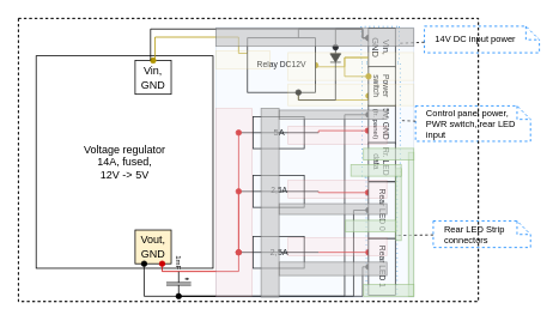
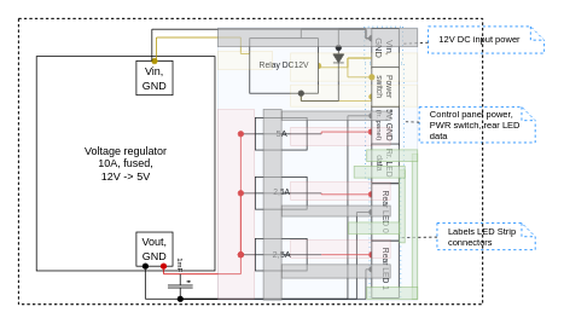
  <mxCell id="0" />
  <mxCell id="1" value="Labels" style="" parent="0" />
  <mxCell id="2" value="" style="shape=rect;dashed=1;strokeColor=#0079D6;fillColor=none;fontSize=14;fontColor=#0078D7;align=center;html=1;dashPattern=1 4;rotation=90;" parent="1" vertex="1"><mxGeometry x="358.64" y="244.22" width="131.22" height="34.25" as="geometry" /></mxCell>
  <mxCell id="3" value="" style="edgeStyle=none;endArrow=none;dashed=1;html=1;strokeColor=#000000;entryX=0.5;entryY=0;entryDx=0;entryDy=0;" parent="1" source="10" target="2" edge="1"><mxGeometry x="1" relative="1" as="geometry"><mxPoint x="613.17" y="252.84" as="targetPoint" /><mxPoint x="688.17" y="202.84" as="sourcePoint" /></mxGeometry></mxCell>
- <mxCell id="4" value="Control panel power, PWR switch, rear LED input" style="shape=note;size=15;align=left;spacingLeft=10;html=1;whiteSpace=wrap;shadow=0;glass=0;dashed=1;strokeColor=#007FFF;fillColor=none;fontSize=10;" parent="1" vertex="1"><mxGeometry x="461.91" y="117.27" width="127.95" height="39.36" as="geometry" /></mxCell>
+ <mxCell id="4" value="Control panel power, PWR switch, rear LED data" style="shape=note;size=15;align=left;spacingLeft=10;html=1;whiteSpace=wrap;shadow=0;glass=0;dashed=1;strokeColor=#007FFF;fillColor=none;fontSize=10;" parent="1" vertex="1"><mxGeometry x="461.91" y="117.27" width="127.95" height="39.36" as="geometry" /></mxCell>
  <mxCell id="5" value="" style="edgeStyle=none;endArrow=none;dashed=1;html=1;strokeColor=#000000;entryX=0.5;entryY=0;entryDx=0;entryDy=0;" parent="1" source="4" target="6" edge="1"><mxGeometry x="1" relative="1" as="geometry"><mxPoint x="514.42" y="300.075" as="targetPoint" /><mxPoint x="595.066" y="224.745" as="sourcePoint" /></mxGeometry></mxCell>
  <mxCell id="6" value="" style="shape=rect;dashed=1;strokeColor=#0079D6;fillColor=none;fontSize=14;fontColor=#0078D7;align=center;html=1;dashPattern=1 4;rotation=90;" parent="1" vertex="1"><mxGeometry x="360.47" y="112.29" width="126.44" height="42.49" as="geometry" /></mxCell>
  <mxCell id="7" value="" style="shape=rect;dashed=1;strokeColor=#0079D6;fillColor=none;fontSize=14;fontColor=#0078D7;align=center;html=1;dashPattern=1 4;rotation=90;" parent="1" vertex="1"><mxGeometry x="402.86" y="27.63" width="39.37" height="42.27" as="geometry" /></mxCell>
- <mxCell id="8" value="14V DC input power" style="shape=note;size=15;align=left;spacingLeft=10;html=1;whiteSpace=wrap;shadow=0;glass=0;dashed=1;strokeColor=#007FFF;fillColor=none;fontSize=10;" parent="1" vertex="1"><mxGeometry x="471.76" y="28.68" width="127.95" height="29.53" as="geometry" /></mxCell>
+ <mxCell id="8" value="12V DC input power" style="shape=note;size=15;align=left;spacingLeft=10;html=1;whiteSpace=wrap;shadow=0;glass=0;dashed=1;strokeColor=#007FFF;fillColor=none;fontSize=10;" parent="1" vertex="1"><mxGeometry x="471.76" y="28.68" width="127.95" height="29.53" as="geometry" /></mxCell>
  <mxCell id="9" value="" style="edgeStyle=none;endArrow=none;dashed=1;html=1;strokeColor=#000000;" parent="1" source="8" target="7" edge="1"><mxGeometry x="1" relative="1" as="geometry"><mxPoint x="539.857" y="97.583" as="targetPoint" /><mxPoint x="594.662" y="107.226" as="sourcePoint" /></mxGeometry></mxCell>
- <mxCell id="10" value="&lt;div style=&quot;font-size: 10px;&quot;&gt;Rear LED Strip connectors&lt;/div&gt;" style="shape=note;size=15;align=left;spacingLeft=10;html=1;whiteSpace=wrap;shadow=0;glass=0;dashed=1;strokeColor=#007FFF;fillColor=none;fontSize=10;" parent="1" vertex="1"><mxGeometry x="481.6" y="245.22" width="108.27" height="29.53" as="geometry" /></mxCell>
+ <mxCell id="10" value="&lt;div style=&quot;font-size: 10px;&quot;&gt;Labels LED Strip connectors&lt;/div&gt;" style="shape=note;size=15;align=left;spacingLeft=10;html=1;whiteSpace=wrap;shadow=0;glass=0;dashed=1;strokeColor=#007FFF;fillColor=none;fontSize=10;" parent="1" vertex="1"><mxGeometry x="481.6" y="245.22" width="108.27" height="29.53" as="geometry" /></mxCell>
  <mxCell id="11" value="Package" style="" parent="0" />
  <mxCell id="12" value="" style="rounded=0;whiteSpace=wrap;html=1;shadow=0;glass=0;fillColor=none;dashed=1;movable=1;resizable=1;rotatable=1;deletable=1;editable=1;connectable=1;fontStyle=0" parent="11" vertex="1"><mxGeometry width="511.81" height="314.8" as="geometry" x="20" y="20" /></mxCell>
  <mxCell id="13" style="locked=1;" parent="0" />
  <mxCell id="14" value="" style="group" parent="13" vertex="1" connectable="0"><mxGeometry x="39.69" y="61.63" width="196.85" height="236.22" as="geometry" /></mxCell>
- <mxCell id="15" value="&lt;div&gt;Voltage regulator&lt;/div&gt;&lt;div&gt;14A, fused,&lt;br&gt;&lt;/div&gt;&lt;div&gt;12V -&amp;gt; 5V&lt;/div&gt;" style="rounded=0;whiteSpace=wrap;html=1;" parent="14" vertex="1"><mxGeometry width="196.85" height="236.22" as="geometry" /></mxCell>
+ <mxCell id="15" value="&lt;div&gt;Voltage regulator&lt;/div&gt;&lt;div&gt;10A, fused,&lt;br&gt;&lt;/div&gt;&lt;div&gt;12V -&amp;gt; 5V&lt;/div&gt;" style="rounded=0;whiteSpace=wrap;html=1;" parent="14" vertex="1"><mxGeometry width="196.85" height="236.22" as="geometry" /></mxCell>
  <mxCell id="16" value="&lt;div&gt;Vin, GND&lt;/div&gt;" style="rounded=0;whiteSpace=wrap;html=1;rotation=0;" parent="14" vertex="1"><mxGeometry x="110.16" y="5.19" width="40.13" height="37.5" as="geometry" /></mxCell>
- <mxCell id="17" value="&lt;div&gt;Vout, GND&lt;/div&gt;" style="rounded=0;whiteSpace=wrap;html=1;rotation=0;fillColor=#fff2cc;" parent="14" vertex="1"><mxGeometry x="110.16" y="193.67" width="40.13" height="37.5" as="geometry" /></mxCell>
+ <mxCell id="17" value="&lt;div&gt;Vout, GND&lt;/div&gt;" style="rounded=0;whiteSpace=wrap;html=1;rotation=0;" parent="14" vertex="1"><mxGeometry x="110.16" y="193.67" width="40.13" height="37.5" as="geometry" /></mxCell>
  <mxCell id="18" value="" style="edgeStyle=orthogonalEdgeStyle;rounded=0;orthogonalLoop=1;jettySize=auto;html=1;endArrow=oval;endFill=1;exitX=0;exitY=0.5;exitDx=0;exitDy=0;fillColor=#f8cecc;strokeColor=#CC0000;entryX=0;entryY=0.5;entryDx=0;entryDy=0;entryPerimeter=0;exitPerimeter=0;" parent="13" source="47" target="33" edge="1"><mxGeometry relative="1" as="geometry"><mxPoint x="245" y="213.84" as="targetPoint" /><Array as="points"><mxPoint x="265" y="301.84" /></Array></mxGeometry></mxCell>
  <mxCell id="19" value="" style="edgeStyle=orthogonalEdgeStyle;rounded=0;orthogonalLoop=1;jettySize=auto;html=1;startArrow=oval;startFill=1;endArrow=none;endFill=0;exitX=0.5;exitY=1;exitDx=0;exitDy=0;entryX=1;entryY=0.5;entryDx=0;entryDy=0;entryPerimeter=0;" parent="13" source="40" target="47" edge="1"><mxGeometry relative="1" as="geometry"><mxPoint x="304" y="306.84" as="targetPoint" /><Array as="points"><mxPoint x="393" y="233.84" /><mxPoint x="393" y="328.84" /><mxPoint x="198" y="328.84" /></Array><mxPoint x="354" y="178.84" as="sourcePoint" /></mxGeometry></mxCell>
  <mxCell id="20" value="" style="edgeStyle=orthogonalEdgeStyle;rounded=0;orthogonalLoop=1;jettySize=auto;html=1;startArrow=oval;startFill=1;endArrow=none;endFill=0;exitX=0.5;exitY=1;exitDx=0;exitDy=0;entryX=1;entryY=0.5;entryDx=0;entryDy=0;entryPerimeter=0;" parent="13" source="41" target="47" edge="1"><mxGeometry relative="1" as="geometry"><mxPoint x="304" y="306.84" as="targetPoint" /><Array as="points"><mxPoint x="403" y="295.84" /><mxPoint x="403" y="328.84" /><mxPoint x="198" y="328.84" /></Array></mxGeometry></mxCell>
  <mxCell id="21" value="" style="edgeStyle=orthogonalEdgeStyle;rounded=0;orthogonalLoop=1;jettySize=auto;html=1;startArrow=oval;startFill=1;endArrow=oval;endFill=1;exitX=0.25;exitY=1;exitDx=0;exitDy=0;entryX=1;entryY=0.5;entryDx=0;entryDy=0;entryPerimeter=0;" parent="13" source="42" target="47" edge="1"><mxGeometry relative="1" as="geometry"><mxPoint x="304" y="306.84" as="targetPoint" /><Array as="points"><mxPoint x="383" y="126.84" /><mxPoint x="383" y="328.84" /><mxPoint x="198" y="328.84" /></Array></mxGeometry></mxCell>
  <mxCell id="22" value="" style="edgeStyle=orthogonalEdgeStyle;rounded=0;orthogonalLoop=1;jettySize=auto;html=1;endArrow=oval;endFill=1;fontSize=10;fillColor=#e3c800;strokeColor=#B09500;entryX=1;entryY=0.5;entryDx=0;entryDy=0;exitX=0.75;exitY=1;exitDx=0;exitDy=0;" parent="13" source="39" target="26" edge="1"><mxGeometry relative="1" as="geometry"><mxPoint x="616.91" y="149.79" as="sourcePoint" /><mxPoint x="610" y="198.84" as="targetPoint" /><Array as="points"><mxPoint x="383" y="63.84" /><mxPoint x="383" y="73.84" /></Array></mxGeometry></mxCell>
  <mxCell id="23" style="edgeStyle=orthogonalEdgeStyle;rounded=0;orthogonalLoop=1;jettySize=auto;html=1;entryX=0.25;entryY=1;entryDx=0;entryDy=0;endArrow=oval;endFill=1;strokeColor=#000000;fontSize=10;exitX=0.75;exitY=0;exitDx=0;exitDy=0;" parent="13" source="26" target="39" edge="1"><mxGeometry relative="1" as="geometry"><mxPoint x="590" y="202.06" as="sourcePoint" /><Array as="points"><mxPoint x="332" y="31.84" /><mxPoint x="403" y="31.84" /><mxPoint x="403" y="41.84" /></Array></mxGeometry></mxCell>
  <mxCell id="24" style="edgeStyle=orthogonalEdgeStyle;rounded=0;orthogonalLoop=1;jettySize=auto;html=1;exitX=0;exitY=0.25;exitDx=0;exitDy=0;entryX=0.5;entryY=0;entryDx=0;entryDy=0;endArrow=oval;endFill=1;fontSize=10;fillColor=#e3c800;strokeColor=#B09500;" parent="13" source="26" target="16" edge="1"><mxGeometry relative="1" as="geometry"><Array as="points"><mxPoint x="265" y="58.84" /><mxPoint x="265" y="40.84" /><mxPoint x="172" y="40.84" /><mxPoint x="172" y="66.84" /></Array></mxGeometry></mxCell>
  <mxCell id="25" style="edgeStyle=orthogonalEdgeStyle;rounded=0;orthogonalLoop=1;jettySize=auto;html=1;entryX=0.25;entryY=1;entryDx=0;entryDy=0;endArrow=oval;endFill=1;strokeColor=#000000;fontSize=10;" parent="13" source="16" target="39" edge="1"><mxGeometry relative="1" as="geometry"><mxPoint x="324" y="54.37" as="sourcePoint" /><Array as="points"><mxPoint x="167" y="31.84" /><mxPoint x="403" y="31.84" /><mxPoint x="403" y="41.84" /></Array></mxGeometry></mxCell>
  <mxCell id="26" value="Relay DC12V" style="rounded=0;whiteSpace=wrap;html=1;rotation=0;fontSize=9;" parent="13" vertex="1"><mxGeometry x="274.9" y="41.69" width="75.59" height="60.63" as="geometry" /></mxCell>
  <mxCell id="27" value="" style="edgeStyle=orthogonalEdgeStyle;rounded=0;orthogonalLoop=1;jettySize=auto;html=1;endArrow=oval;endFill=1;fontSize=10;fillColor=#e3c800;strokeColor=#B09500;entryX=0.75;entryY=1;entryDx=0;entryDy=0;exitX=0.75;exitY=1;exitDx=0;exitDy=0;" parent="13" source="26" target="43" edge="1"><mxGeometry relative="1" as="geometry"><mxPoint x="334" y="119.84" as="sourcePoint" /><mxPoint x="618.407" y="454.905" as="targetPoint" /><Array as="points"><mxPoint x="332" y="110.84" /><mxPoint x="409" y="110.84" /></Array></mxGeometry></mxCell>
  <mxCell id="28" style="edgeStyle=orthogonalEdgeStyle;rounded=0;orthogonalLoop=1;jettySize=auto;html=1;exitX=0;exitY=0.5;exitDx=0;exitDy=0;exitPerimeter=0;startArrow=oval;startFill=1;endArrow=none;endFill=0;strokeColor=#000000;fontSize=9;entryX=0.25;entryY=1;entryDx=0;entryDy=0;" parent="13" source="29" target="39" edge="1"><mxGeometry relative="1" as="geometry"><Array as="points"><mxPoint x="373" y="31.84" /><mxPoint x="403" y="31.84" /><mxPoint x="403" y="41.84" /></Array></mxGeometry></mxCell>
  <mxCell id="29" value="" style="pointerEvents=1;fillColor=#000000;verticalLabelPosition=bottom;shadow=0;dashed=0;align=center;html=1;verticalAlign=top;shape=mxgraph.electrical.diodes.diode;fontSize=8;flipH=1;rotation=-90;" parent="13" vertex="1"><mxGeometry x="361.05" y="58.03" width="23.622" height="11.811" as="geometry" /></mxCell>
  <mxCell id="30" value="" style="edgeStyle=orthogonalEdgeStyle;rounded=0;orthogonalLoop=1;jettySize=auto;html=1;endArrow=oval;endFill=1;fontSize=10;fillColor=#e3c800;strokeColor=#000000;entryX=0.75;entryY=1;entryDx=0;entryDy=0;exitX=1;exitY=0.5;exitDx=0;exitDy=0;exitPerimeter=0;" parent="13" source="29" target="26" edge="1"><mxGeometry relative="1" as="geometry"><mxPoint x="619" y="211.84" as="sourcePoint" /><mxPoint x="550.493" y="224.598" as="targetPoint" /><Array as="points"><mxPoint x="373" y="110.84" /><mxPoint x="332" y="110.84" /></Array></mxGeometry></mxCell>
  <mxCell id="31" value="&lt;div style=&quot;font-size: 10px;&quot;&gt;5A&lt;/div&gt;" style="pointerEvents=1;verticalLabelPosition=middle;shadow=0;dashed=0;align=center;fillColor=#ffffff;html=1;verticalAlign=middle;strokeWidth=1;shape=mxgraph.electrical.miscellaneous.fuse_2;rotation=0;labelPosition=center;fontSize=10;" parent="13" vertex="1"><mxGeometry x="265.065" y="129.34" width="88.976" height="35.433" as="geometry" /></mxCell>
  <mxCell id="32" value="2,5A" style="pointerEvents=1;verticalLabelPosition=middle;shadow=0;dashed=0;align=center;fillColor=#ffffff;html=1;verticalAlign=middle;strokeWidth=1;shape=mxgraph.electrical.miscellaneous.fuse_2;rotation=0;fontSize=9;labelPosition=center;" parent="13" vertex="1"><mxGeometry x="265.065" y="194.7" width="88.976" height="35.433" as="geometry" /></mxCell>
  <mxCell id="33" value="2,5A" style="pointerEvents=1;verticalLabelPosition=middle;shadow=0;dashed=0;align=center;fillColor=#ffffff;html=1;verticalAlign=middle;strokeWidth=1;shape=mxgraph.electrical.miscellaneous.fuse_2;rotation=0;fontSize=10;labelPosition=center;" parent="13" vertex="1"><mxGeometry x="265.065" y="262.42" width="88.976" height="35.433" as="geometry" /></mxCell>
  <mxCell id="34" value="" style="endArrow=oval;html=1;exitX=0;exitY=0.5;exitDx=0;exitDy=0;exitPerimeter=0;entryX=0;entryY=0.5;entryDx=0;entryDy=0;entryPerimeter=0;startArrow=oval;startFill=1;endFill=1;strokeColor=#CC0000;" parent="13" source="31" target="33" edge="1"><mxGeometry width="50" height="50" relative="1" as="geometry"><mxPoint x="333.745" y="287.96" as="sourcePoint" /><mxPoint x="343.745" y="278.96" as="targetPoint" /><Array as="points" /></mxGeometry></mxCell>
  <mxCell id="35" value="" style="edgeStyle=orthogonalEdgeStyle;rounded=0;orthogonalLoop=1;jettySize=auto;html=1;startArrow=oval;startFill=1;endArrow=none;endFill=0;exitX=0.189;exitY=1.014;exitDx=0;exitDy=0;entryX=1;entryY=0.5;entryDx=0;entryDy=0;entryPerimeter=0;strokeColor=#CC0000;exitPerimeter=0;" parent="13" source="40" target="32" edge="1"><mxGeometry relative="1" as="geometry"><mxPoint x="326.745" y="139.64" as="targetPoint" /><mxPoint x="435.745" y="140.64" as="sourcePoint" /><Array as="points"><mxPoint x="354" y="213.84" /></Array></mxGeometry></mxCell>
  <mxCell id="36" value="" style="endArrow=oval;html=1;exitX=0;exitY=0.5;exitDx=0;exitDy=0;exitPerimeter=0;entryX=0;entryY=0.5;entryDx=0;entryDy=0;entryPerimeter=0;endFill=1;strokeColor=#CC0000;" parent="13" source="33" target="32" edge="1"><mxGeometry width="50" height="50" relative="1" as="geometry"><mxPoint x="345.745" y="214.96" as="sourcePoint" /><mxPoint x="295.745" y="164.96" as="targetPoint" /></mxGeometry></mxCell>
  <mxCell id="37" value="" style="edgeStyle=orthogonalEdgeStyle;rounded=0;orthogonalLoop=1;jettySize=auto;html=1;startArrow=oval;startFill=1;endArrow=none;endFill=0;entryX=1;entryY=0.5;entryDx=0;entryDy=0;entryPerimeter=0;strokeColor=#CC0000;exitX=0.25;exitY=1;exitDx=0;exitDy=0;" parent="13" source="41" target="33" edge="1"><mxGeometry relative="1" as="geometry"><mxPoint x="407.721" y="249.257" as="targetPoint" /><Array as="points"><mxPoint x="354" y="280.84" /></Array><mxPoint x="414.745" y="203.64" as="sourcePoint" /></mxGeometry></mxCell>
  <mxCell id="38" style="edgeStyle=orthogonalEdgeStyle;rounded=0;orthogonalLoop=1;jettySize=auto;html=1;entryX=0.66;entryY=1.022;entryDx=0;entryDy=0;endArrow=oval;endFill=1;strokeColor=#CC0000;exitX=1;exitY=0.5;exitDx=0;exitDy=0;exitPerimeter=0;entryPerimeter=0;" parent="13" source="31" target="42" edge="1"><mxGeometry relative="1" as="geometry"><Array as="points"><mxPoint x="354" y="144.84" /></Array><mxPoint x="383" y="139.84" as="sourcePoint" /></mxGeometry></mxCell>
  <mxCell id="39" value="&lt;div style=&quot;font-size: 10px;&quot;&gt;Vin, GND&lt;/div&gt;" style="rounded=0;whiteSpace=wrap;html=1;rotation=90;fontSize=10;" parent="13" vertex="1"><mxGeometry x="402.85" y="37.69" width="43.307" height="29.921" as="geometry" /></mxCell>
  <mxCell id="40" value="Rear LED 0" style="rounded=0;whiteSpace=wrap;html=1;rotation=90;fontSize=9;" parent="13" vertex="1"><mxGeometry x="393.007" y="218.36" width="62.992" height="29.921" as="geometry" /></mxCell>
  <mxCell id="41" value="Rear LED 1" style="rounded=0;whiteSpace=wrap;html=1;rotation=90;fontSize=9;" parent="13" vertex="1"><mxGeometry x="393.007" y="281.36" width="62.992" height="29.921" as="geometry" /></mxCell>
  <mxCell id="42" value="&lt;font style=&quot;font-size: 9px&quot;&gt;5V, GND&lt;/font&gt; &lt;font style=&quot;font-size: 8px&quot;&gt;(fr. panel)&lt;/font&gt;" style="rounded=0;whiteSpace=wrap;html=1;rotation=90;fontSize=9;" parent="13" vertex="1"><mxGeometry x="402.85" y="122.96" width="43.307" height="29.921" as="geometry" /></mxCell>
  <mxCell id="43" value="Power switch" style="rounded=0;whiteSpace=wrap;html=1;rotation=90;fontSize=9;" parent="13" vertex="1"><mxGeometry x="402.85" y="80.377" width="43.307" height="29.921" as="geometry" /></mxCell>
  <mxCell id="44" value="" style="edgeStyle=orthogonalEdgeStyle;rounded=0;orthogonalLoop=1;jettySize=auto;html=1;endArrow=oval;endFill=1;fontSize=10;fillColor=#e3c800;strokeColor=#B09500;exitX=0.75;exitY=1;exitDx=0;exitDy=0;entryX=0.25;entryY=1;entryDx=0;entryDy=0;" parent="13" source="39" target="43" edge="1"><mxGeometry relative="1" as="geometry"><mxPoint x="415.438" y="290.427" as="sourcePoint" /><mxPoint x="527.663" y="65.764" as="targetPoint" /><Array as="points"><mxPoint x="383" y="63.84" /><mxPoint x="383" y="84.84" /><mxPoint x="409" y="84.84" /></Array></mxGeometry></mxCell>
  <mxCell id="45" value="Rr. LED data" style="rounded=0;whiteSpace=wrap;html=1;rotation=90;fontSize=9;" parent="13" vertex="1"><mxGeometry x="402.85" y="164.777" width="43.307" height="29.921" as="geometry" /></mxCell>
  <mxCell id="46" value="" style="edgeStyle=orthogonalEdgeStyle;rounded=0;orthogonalLoop=1;jettySize=auto;html=1;endArrow=oval;endFill=1;exitX=0;exitY=0.5;exitDx=0;exitDy=0;fillColor=#f8cecc;strokeColor=#CC0000;exitPerimeter=0;entryX=0.75;entryY=1;entryDx=0;entryDy=0;" parent="13" source="47" target="17" edge="1"><mxGeometry relative="1" as="geometry"><mxPoint x="169.915" y="292.8" as="targetPoint" /><Array as="points" /><mxPoint x="265.065" y="280.137" as="sourcePoint" /></mxGeometry></mxCell>
  <mxCell id="47" value="1mF" style="pointerEvents=1;verticalLabelPosition=middle;shadow=0;dashed=0;align=right;html=1;verticalAlign=middle;shape=mxgraph.electrical.capacitors.capacitor_5;fillColor=#67AB9F;fontSize=8;labelPosition=left;rotation=90;" parent="13" vertex="1"><mxGeometry x="184.56" y="301.43" width="27.559" height="27.559" as="geometry" /></mxCell>
  <mxCell id="48" value="" style="edgeStyle=orthogonalEdgeStyle;rounded=0;orthogonalLoop=1;jettySize=auto;html=1;startArrow=oval;startFill=1;endArrow=none;endFill=0;exitX=0.25;exitY=1;exitDx=0;exitDy=0;entryX=1;entryY=0.5;entryDx=0;entryDy=0;entryPerimeter=0;" parent="13" source="17" target="47" edge="1"><mxGeometry relative="1" as="geometry"><mxPoint x="304" y="306.84" as="targetPoint" /><mxPoint x="159.883" y="292.8" as="sourcePoint" /><Array as="points"><mxPoint x="160" y="328.84" /><mxPoint x="198" y="328.84" /></Array></mxGeometry></mxCell>
  <mxCell id="49" value="PCB" style="locked=1;" parent="0" />
  <mxCell id="50" value="" style="rounded=0;whiteSpace=wrap;html=1;shadow=0;glass=0;fillColor=none;dashed=1;movable=1;resizable=1;rotatable=1;deletable=1;editable=1;connectable=1;fontStyle=0" vertex="1" parent="49"><mxGeometry width="511.81" height="314.8" as="geometry" x="20" y="20" /></mxCell>
  <mxCell id="51" value="" style="rounded=0;whiteSpace=wrap;html=1;fillColor=#dae8fc;opacity=20;strokeColor=#6c8ebf;" vertex="1" parent="49"><mxGeometry x="240" y="30" width="220" height="300" as="geometry" /></mxCell>
  <mxCell id="52" value="" style="rounded=0;whiteSpace=wrap;html=1;fillColor=#f8cecc;opacity=20;strokeColor=#b85450;" vertex="1" parent="49"><mxGeometry x="240" y="120" width="40" height="209" as="geometry" /></mxCell>
  <mxCell id="53" value="" style="rounded=0;whiteSpace=wrap;html=1;fillColor=#f8cecc;opacity=20;strokeColor=#b85450;" vertex="1" parent="49"><mxGeometry x="320" y="140" width="110" height="20" as="geometry" /></mxCell>
  <mxCell id="54" value="" style="rounded=0;whiteSpace=wrap;html=1;fillColor=#f8cecc;opacity=20;strokeColor=#b85450;" vertex="1" parent="49"><mxGeometry x="320" y="200" width="110" height="20" as="geometry" /></mxCell>
  <mxCell id="55" value="" style="rounded=0;whiteSpace=wrap;html=1;fillColor=#f8cecc;opacity=20;strokeColor=#b85450;" vertex="1" parent="49"><mxGeometry x="320" y="264" width="110" height="20" as="geometry" /></mxCell>
  <mxCell id="56" value="" style="rounded=0;whiteSpace=wrap;html=1;fillColor=#C4C4C4;opacity=60;strokeColor=#666666;fontColor=#333333;" vertex="1" parent="49"><mxGeometry x="310" y="291" width="120" height="15" as="geometry" /></mxCell>
  <mxCell id="57" value="" style="rounded=0;whiteSpace=wrap;html=1;fillColor=#C4C4C4;opacity=60;strokeColor=#666666;fontColor=#333333;" vertex="1" parent="49"><mxGeometry x="310" y="226" width="120" height="12" as="geometry" /></mxCell>
  <mxCell id="58" value="" style="rounded=0;whiteSpace=wrap;html=1;fillColor=#C4C4C4;opacity=60;strokeColor=#666666;fontColor=#333333;" vertex="1" parent="49"><mxGeometry x="310" y="122" width="120" height="10" as="geometry" /></mxCell>
  <mxCell id="59" value="" style="rounded=0;whiteSpace=wrap;html=1;fillColor=#C4C4C4;opacity=60;strokeColor=#666666;fontColor=#333333;" vertex="1" parent="49"><mxGeometry x="290" y="120" width="20" height="210" as="geometry" /></mxCell>
  <mxCell id="60" value="" style="rounded=0;whiteSpace=wrap;html=1;fillColor=#fff2cc;opacity=20;strokeColor=#d6b656;" vertex="1" parent="49"><mxGeometry x="320" y="58" width="140" height="31" as="geometry" /></mxCell>
  <mxCell id="61" value="" style="rounded=0;whiteSpace=wrap;html=1;fillColor=#C4C4C4;opacity=60;strokeColor=#666666;fontColor=#333333;" vertex="1" parent="49"><mxGeometry x="240" y="31" width="220" height="20" as="geometry" /></mxCell>
  <mxCell id="62" value="" style="rounded=0;whiteSpace=wrap;html=1;fillColor=#fff2cc;opacity=20;strokeColor=#d6b656;" vertex="1" parent="49"><mxGeometry x="240" y="56" width="60" height="20" as="geometry" /></mxCell>
  <mxCell id="63" value="" style="rounded=0;whiteSpace=wrap;html=1;fillColor=#fff2cc;opacity=20;strokeColor=#d6b656;" vertex="1" parent="49"><mxGeometry x="320" y="93" width="140" height="24" as="geometry" /></mxCell>
  <mxCell id="64" value="" style="rounded=0;whiteSpace=wrap;html=1;fillColor=#d5e8d4;opacity=60;strokeColor=#82b366;" vertex="1" parent="49"><mxGeometry x="440" y="187" width="6" height="80" as="geometry" /></mxCell>
  <mxCell id="65" value="" style="rounded=0;whiteSpace=wrap;html=1;fillColor=#d5e8d4;opacity=60;strokeColor=#82b366;" vertex="1" parent="49"><mxGeometry x="454" y="169" width="6" height="160" as="geometry" /></mxCell>
  <mxCell id="66" value="" style="rounded=0;whiteSpace=wrap;html=1;fillColor=#d5e8d4;opacity=60;strokeColor=#82b366;" vertex="1" parent="49"><mxGeometry x="404" y="164.5" width="56" height="13" as="geometry" /></mxCell>
  <mxCell id="67" value="" style="rounded=0;whiteSpace=wrap;html=1;fillColor=#d5e8d4;opacity=60;strokeColor=#82b366;" vertex="1" parent="49"><mxGeometry x="404" y="316" width="56" height="13" as="geometry" /></mxCell>
  <mxCell id="68" value="" style="rounded=0;whiteSpace=wrap;html=1;fillColor=#d5e8d4;opacity=60;strokeColor=#82b366;" vertex="1" parent="49"><mxGeometry x="384" y="244.5" width="56" height="13" as="geometry" /></mxCell>
  <mxCell id="69" value="" style="rounded=0;whiteSpace=wrap;html=1;fillColor=#d5e8d4;opacity=60;strokeColor=#82b366;" vertex="1" parent="49"><mxGeometry x="390" y="182.5" width="56" height="13" as="geometry" /></mxCell>
